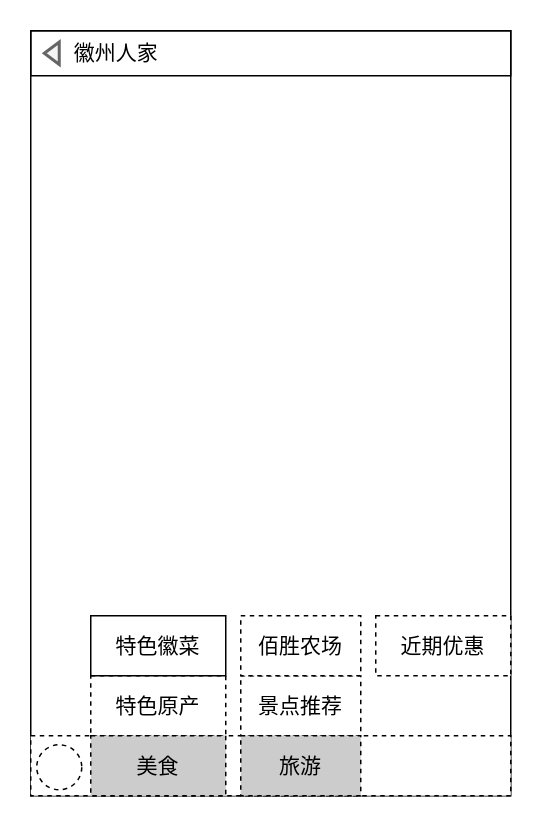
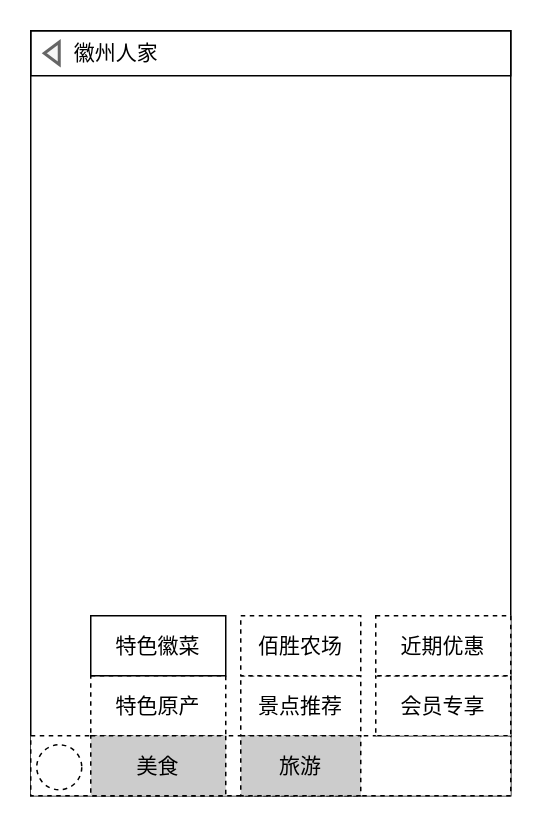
  <mxCell id="0" />
  <mxCell id="1" parent="0" />
  <mxCell id="2" value="" style="rounded=0;whiteSpace=wrap;html=1;" vertex="1" parent="1"><mxGeometry x="20" y="20" width="320" height="510" as="geometry" /></mxCell>
  <mxCell id="3" value="" style="rounded=0;whiteSpace=wrap;html=1;dashed=1;" vertex="1" parent="1"><mxGeometry x="20" y="490" width="320" height="40" as="geometry" /></mxCell>
  <mxCell id="4" value="" style="ellipse;whiteSpace=wrap;html=1;aspect=fixed;dashed=1;fontSize=14;" vertex="1" parent="1"><mxGeometry x="24" y="496" width="30" height="30" as="geometry" /></mxCell>
+ <mxCell id="5" value="会员专享" style="rounded=0;whiteSpace=wrap;html=1;fontSize=14;dashed=1;" vertex="1" parent="1"><mxGeometry x="250" y="450" width="90" height="40" as="geometry" /></mxCell>
  <mxCell id="6" value="近期优惠" style="rounded=0;whiteSpace=wrap;html=1;fontSize=14;dashed=1;" vertex="1" parent="1"><mxGeometry x="250" y="410" width="90" height="40" as="geometry" /></mxCell>
  <mxCell id="7" value="" style="group" vertex="1" connectable="0" parent="1"><mxGeometry x="60" y="410" width="90" height="120" as="geometry" /></mxCell>
  <mxCell id="8" value="特色原产" style="rounded=0;whiteSpace=wrap;html=1;fontSize=14;dashed=1;" vertex="1" parent="7"><mxGeometry y="40" width="90" height="40" as="geometry" /></mxCell>
  <mxCell id="9" value="特色徽菜" style="rounded=0;whiteSpace=wrap;html=1;fontSize=14;dashed=0;" vertex="1" parent="7"><mxGeometry width="90" height="40" as="geometry" /></mxCell>
  <mxCell id="10" value="美食" style="rounded=0;whiteSpace=wrap;html=1;fontSize=14;dashed=1;fillColor=#CCCCCC;" vertex="1" parent="7"><mxGeometry y="80" width="90" height="40" as="geometry" /></mxCell>
  <mxCell id="11" value="" style="group" vertex="1" connectable="0" parent="1"><mxGeometry x="160" y="410" width="80" height="120" as="geometry" /></mxCell>
  <mxCell id="12" value="景点推荐" style="rounded=0;whiteSpace=wrap;html=1;fontSize=14;dashed=1;" vertex="1" parent="11"><mxGeometry y="40" width="80" height="40" as="geometry" /></mxCell>
  <mxCell id="13" value="佰胜农场" style="rounded=0;whiteSpace=wrap;html=1;fontSize=14;dashed=1;" vertex="1" parent="11"><mxGeometry width="80" height="40" as="geometry" /></mxCell>
  <mxCell id="14" value="旅游" style="rounded=0;whiteSpace=wrap;html=1;fontSize=14;dashed=1;fillColor=#CCCCCC;" vertex="1" parent="11"><mxGeometry y="80" width="80" height="40" as="geometry" /></mxCell>
  <mxCell id="15" value="&lt;div style=&quot;text-align: left&quot;&gt;&lt;span&gt;&amp;nbsp; &amp;nbsp; &amp;nbsp; &amp;nbsp;徽州人家&lt;/span&gt;&lt;/div&gt;" style="rounded=0;whiteSpace=wrap;html=1;fillColor=none;fontSize=14;align=left;" vertex="1" parent="1"><mxGeometry x="20" y="20" width="320" height="30" as="geometry" /></mxCell>
  <mxCell id="16" value="" style="triangle;whiteSpace=wrap;html=1;strokeColor=#666666;strokeWidth=2;fillColor=#f5f5f5;fontSize=5;align=left;rotation=-180;fontColor=#333333;" vertex="1" parent="1"><mxGeometry x="29" y="27.5" width="10" height="15" as="geometry" /></mxCell>
